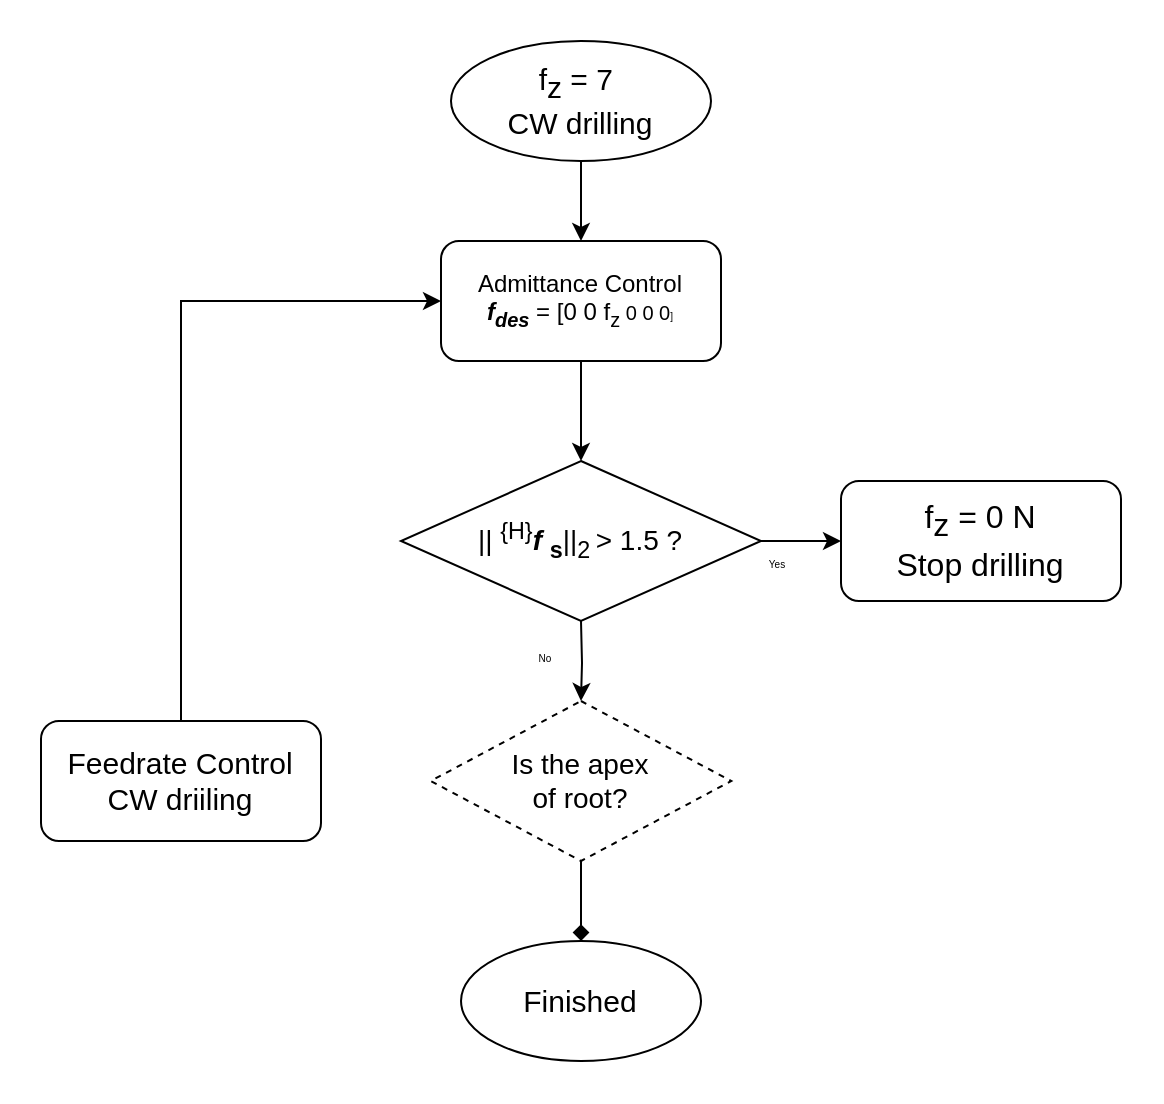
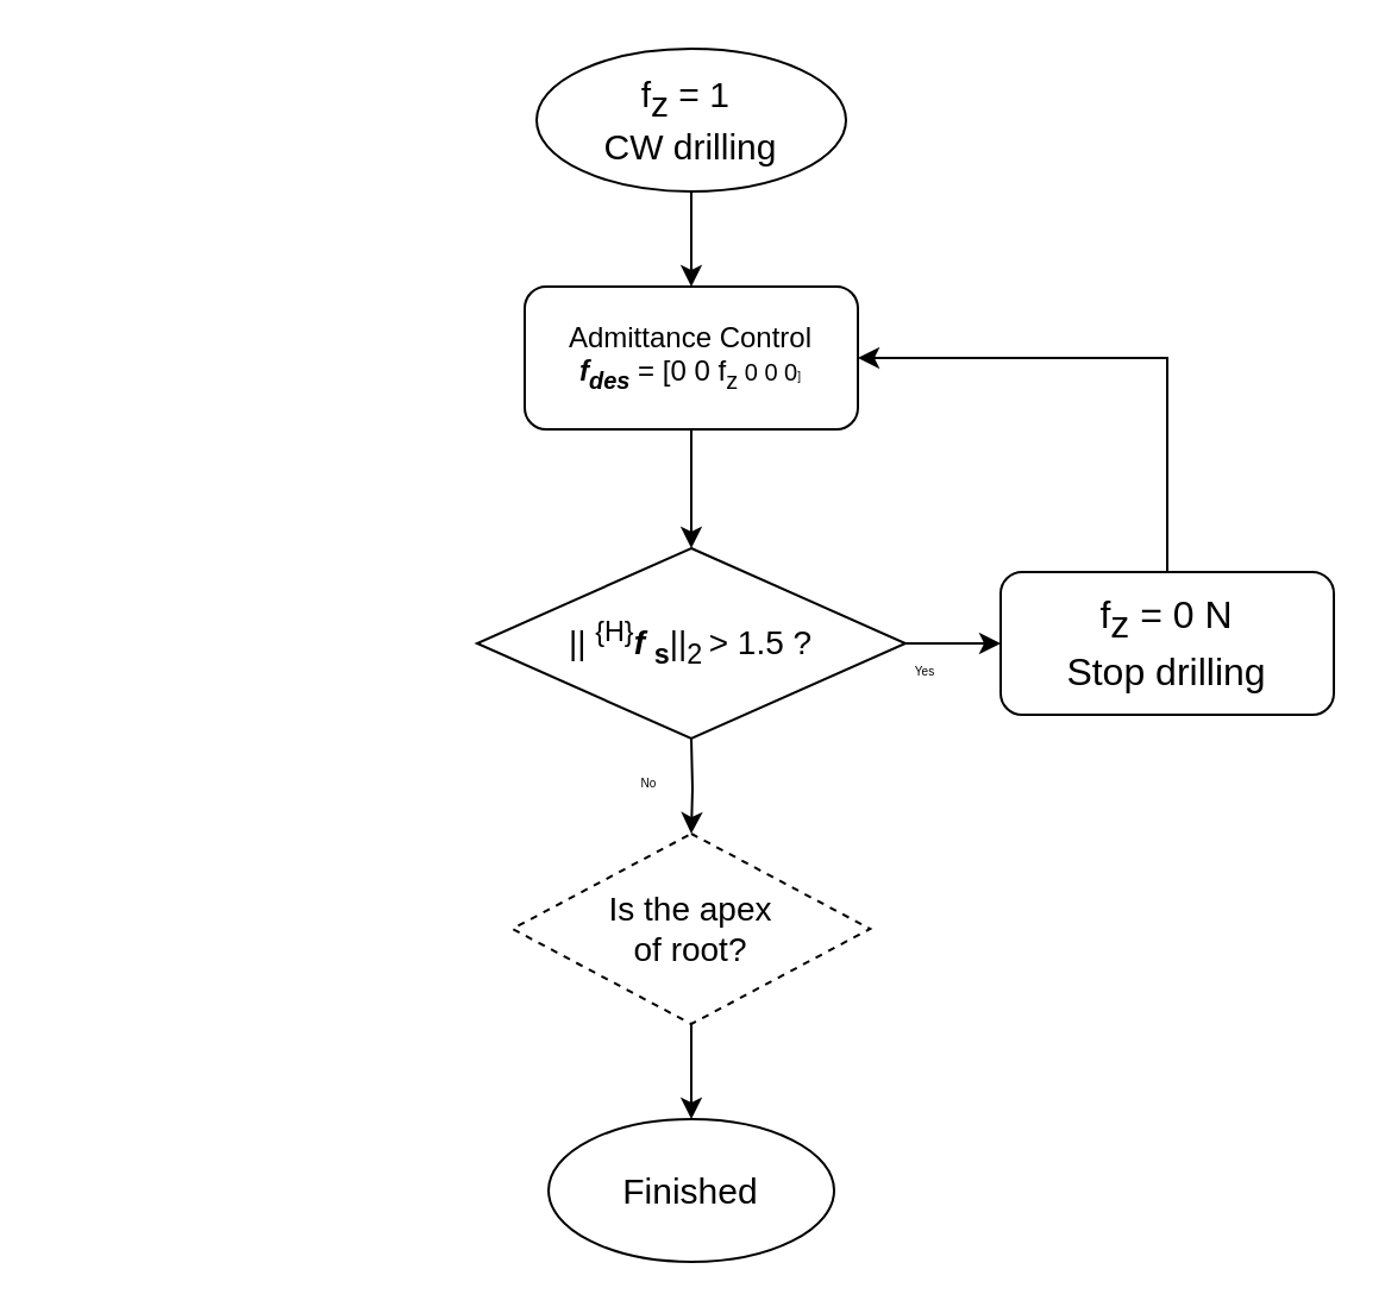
  <mxCell id="0" />
  <mxCell id="1" parent="0" />
  <mxCell id="2" style="edgeStyle=orthogonalEdgeStyle;rounded=0;orthogonalLoop=1;jettySize=auto;html=1;exitX=0.5;exitY=1;exitDx=0;exitDy=0;entryX=0.5;entryY=0;entryDx=0;entryDy=0;" parent="1" source="3" target="5" edge="1"><mxGeometry relative="1" as="geometry" /></mxCell>
- <mxCell id="3" value="&lt;span style=&quot;font-size: 15px&quot;&gt;f&lt;sub style=&quot;font-size: 15px&quot;&gt;z&lt;/sub&gt;&lt;/span&gt;&lt;span style=&quot;font-size: 15px&quot;&gt;&amp;nbsp;= 7&amp;nbsp;&lt;br&gt;CW drilling&lt;br&gt;&lt;/span&gt;" style="ellipse;whiteSpace=wrap;html=1;fontSize=15;" parent="1" vertex="1"><mxGeometry x="225" y="20" width="130" height="60" as="geometry" /></mxCell>
+ <mxCell id="3" value="&lt;span style=&quot;font-size: 15px&quot;&gt;f&lt;sub style=&quot;font-size: 15px&quot;&gt;z&lt;/sub&gt;&lt;/span&gt;&lt;span style=&quot;font-size: 15px&quot;&gt;&amp;nbsp;= 1&amp;nbsp;&lt;br&gt;CW drilling&lt;br&gt;&lt;/span&gt;" style="ellipse;whiteSpace=wrap;html=1;fontSize=15;" parent="1" vertex="1"><mxGeometry x="225" y="20" width="130" height="60" as="geometry" /></mxCell>
  <mxCell id="4" style="edgeStyle=orthogonalEdgeStyle;rounded=0;orthogonalLoop=1;jettySize=auto;html=1;exitX=0.5;exitY=1;exitDx=0;exitDy=0;entryX=0.5;entryY=0;entryDx=0;entryDy=0;" parent="1" source="5" edge="1"><mxGeometry relative="1" as="geometry"><mxPoint x="290.005" y="230" as="targetPoint" /></mxGeometry></mxCell>
  <mxCell id="5" value="Admittance Control&lt;br&gt;&lt;i&gt;&lt;b&gt;f&lt;sub&gt;des&lt;/sub&gt;&lt;/b&gt;&lt;/i&gt;&amp;nbsp;= [0 0 f&lt;sub&gt;z&lt;/sub&gt;&lt;span style=&quot;font-size: 10px&quot;&gt;&amp;nbsp;0 0 0&lt;/span&gt;&lt;span style=&quot;font-size: 5px&quot;&gt;]&lt;/span&gt;" style="rounded=1;whiteSpace=wrap;html=1;" parent="1" vertex="1"><mxGeometry x="220" y="120" width="140" height="60" as="geometry" /></mxCell>
- <mxCell id="6" style="edgeStyle=orthogonalEdgeStyle;rounded=0;orthogonalLoop=1;jettySize=auto;html=1;exitX=0.5;exitY=0;exitDx=0;exitDy=0;entryX=0;entryY=0.5;entryDx=0;entryDy=0;" parent="1" source="7" target="5" edge="1"><mxGeometry relative="1" as="geometry" /></mxCell>
- <mxCell id="7" value="Feedrate Control&lt;br&gt;CW driiling" style="rounded=1;whiteSpace=wrap;html=1;fontSize=15;" parent="1" vertex="1"><mxGeometry x="20" y="360" width="140" height="60" as="geometry" /></mxCell>
  <mxCell id="8" style="edgeStyle=orthogonalEdgeStyle;rounded=0;orthogonalLoop=1;jettySize=auto;html=1;exitX=1;exitY=0.5;exitDx=0;exitDy=0;" parent="1" edge="1"><mxGeometry relative="1" as="geometry"><mxPoint x="365.13" y="270" as="sourcePoint" /><mxPoint x="420" y="270" as="targetPoint" /></mxGeometry></mxCell>
  <mxCell id="9" style="edgeStyle=orthogonalEdgeStyle;rounded=0;orthogonalLoop=1;jettySize=auto;html=1;exitX=0.5;exitY=1;exitDx=0;exitDy=0;entryX=0.5;entryY=0;entryDx=0;entryDy=0;" parent="1" target="13" edge="1"><mxGeometry relative="1" as="geometry"><mxPoint x="290.005" y="310" as="sourcePoint" /></mxGeometry></mxCell>
  <mxCell id="10" value="Yes" style="text;html=1;align=center;verticalAlign=middle;resizable=0;points=[];autosize=1;strokeColor=none;fontSize=5;" parent="1" vertex="1"><mxGeometry x="368" y="276" width="40" height="10" as="geometry" /></mxCell>
  <mxCell id="11" value="No" style="text;html=1;align=center;verticalAlign=middle;resizable=0;points=[];autosize=1;strokeColor=none;fontSize=5;" parent="1" vertex="1"><mxGeometry x="257" y="323" width="30" height="10" as="geometry" /></mxCell>
- <mxCell id="12" style="edgeStyle=orthogonalEdgeStyle;rounded=0;orthogonalLoop=1;jettySize=auto;html=1;exitX=0.5;exitY=1;exitDx=0;exitDy=0;endArrow=diamond;" parent="1" source="13" target="14" edge="1"><mxGeometry relative="1" as="geometry" /></mxCell>
+ <mxCell id="12" style="edgeStyle=orthogonalEdgeStyle;rounded=0;orthogonalLoop=1;jettySize=auto;html=1;exitX=0.5;exitY=1;exitDx=0;exitDy=0;" parent="1" source="13" target="14" edge="1"><mxGeometry relative="1" as="geometry" /></mxCell>
  <mxCell id="13" value="&lt;span style=&quot;font-size: 14px&quot;&gt;Is the apex &lt;br&gt;of root?&lt;/span&gt;" style="rhombus;whiteSpace=wrap;html=1;dashed=1;" parent="1" vertex="1"><mxGeometry x="214.87" y="350" width="150.25" height="80" as="geometry" /></mxCell>
  <mxCell id="14" value="&lt;span style=&quot;font-size: 15px;&quot;&gt;Finished&lt;/span&gt;" style="ellipse;whiteSpace=wrap;html=1;fontSize=15;" parent="1" vertex="1"><mxGeometry x="230.01" y="470" width="120" height="60" as="geometry" /></mxCell>
+ <mxCell id="15" style="edgeStyle=orthogonalEdgeStyle;rounded=0;orthogonalLoop=1;jettySize=auto;html=1;exitX=0.5;exitY=0;exitDx=0;exitDy=0;entryX=1;entryY=0.5;entryDx=0;entryDy=0;" edge="1" parent="1" source="16" target="5"><mxGeometry relative="1" as="geometry" /></mxCell>
  <mxCell id="16" value="&lt;span style=&quot;font-size: 16px;&quot;&gt;f&lt;sub style=&quot;font-size: 16px;&quot;&gt;z&lt;/sub&gt;&lt;/span&gt;&lt;span style=&quot;font-size: 16px;&quot;&gt;&amp;nbsp;= 0 N&lt;br style=&quot;font-size: 16px;&quot;&gt;Stop drilling&lt;br style=&quot;font-size: 16px;&quot;&gt;&lt;/span&gt;" style="rounded=1;whiteSpace=wrap;html=1;fontSize=16;" vertex="1" parent="1"><mxGeometry x="420" y="240" width="140" height="60" as="geometry" /></mxCell>
  <mxCell id="17" value="&lt;font style=&quot;font-size: 14px&quot;&gt;|| &lt;sup&gt;{H}&lt;/sup&gt;&lt;b&gt;&lt;i&gt;f&lt;/i&gt;&lt;/b&gt;&lt;/font&gt;&lt;font&gt;&lt;b style=&quot;font-size: 14px&quot;&gt;&amp;nbsp;&lt;sub&gt;s&lt;/sub&gt;&lt;/b&gt;&lt;span style=&quot;font-size: 14px&quot;&gt;||&lt;sub&gt;2&lt;/sub&gt;&lt;/span&gt;&lt;span style=&quot;font-size: 11.667px&quot;&gt;&lt;sub&gt;&amp;nbsp;&lt;/sub&gt;&lt;/span&gt;&lt;span style=&quot;font-size: 14px&quot;&gt;&amp;gt; 1.5 ?&lt;/span&gt;&lt;/font&gt;" style="rhombus;whiteSpace=wrap;html=1;" vertex="1" parent="1"><mxGeometry x="199.99" y="230" width="180" height="80" as="geometry" /></mxCell>
